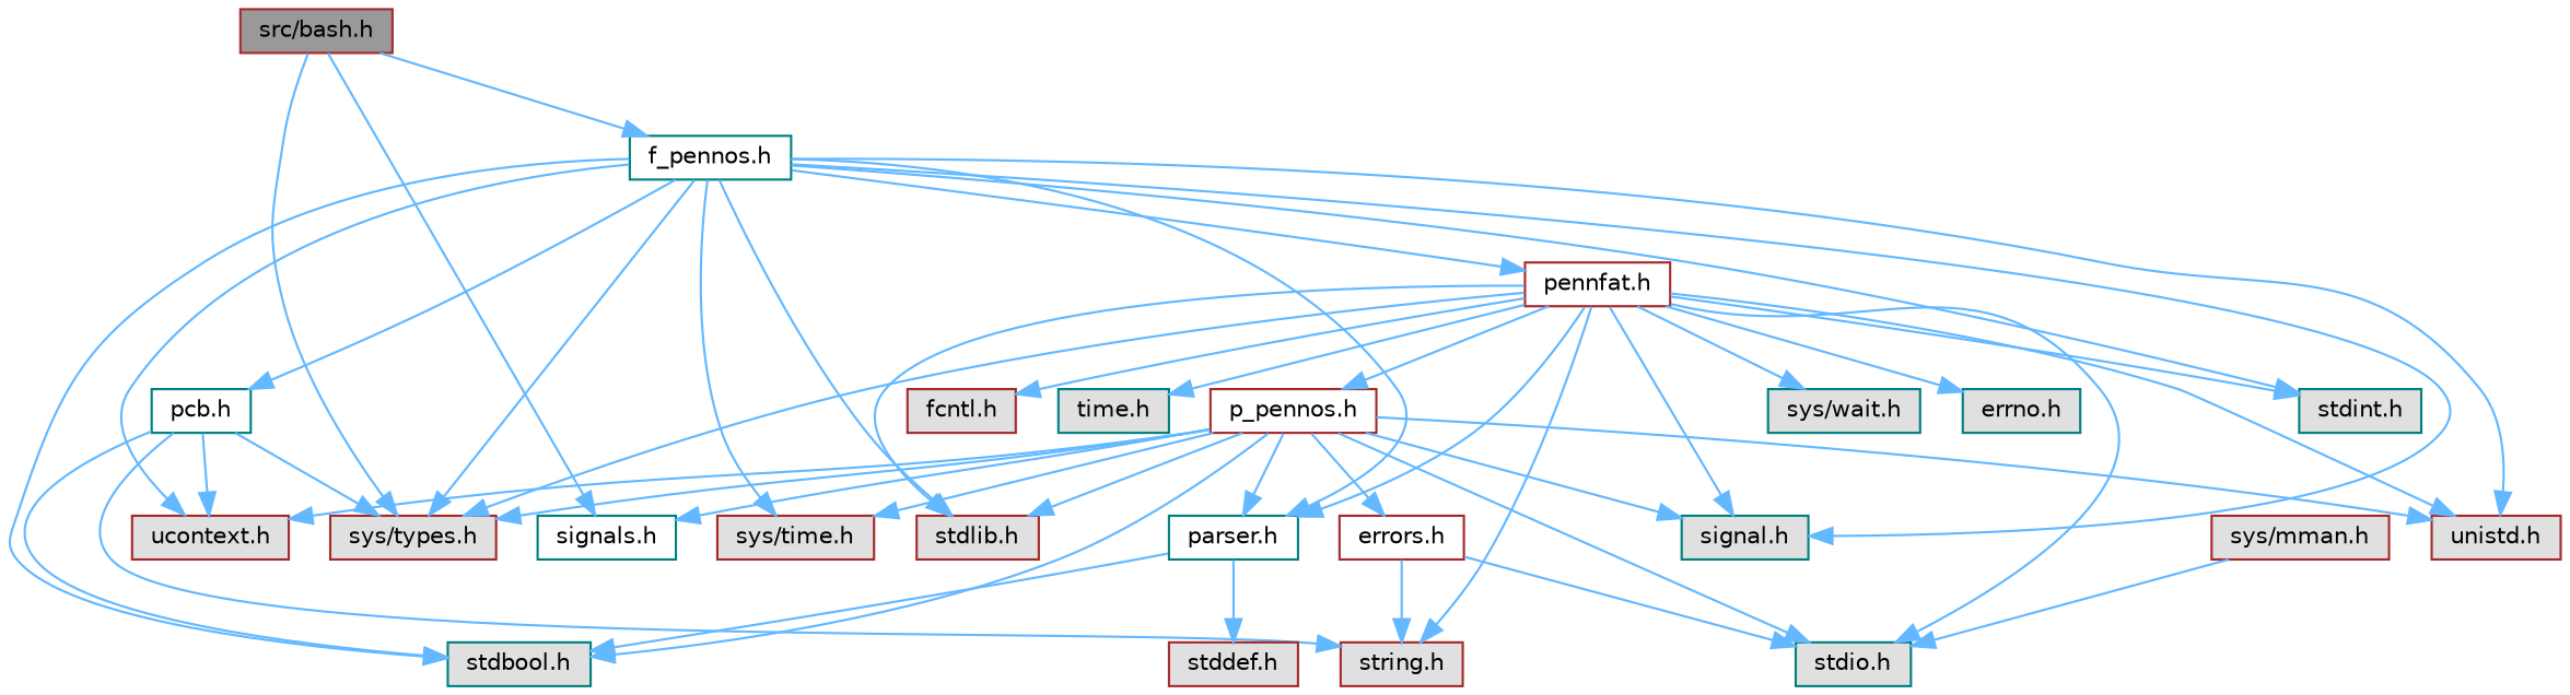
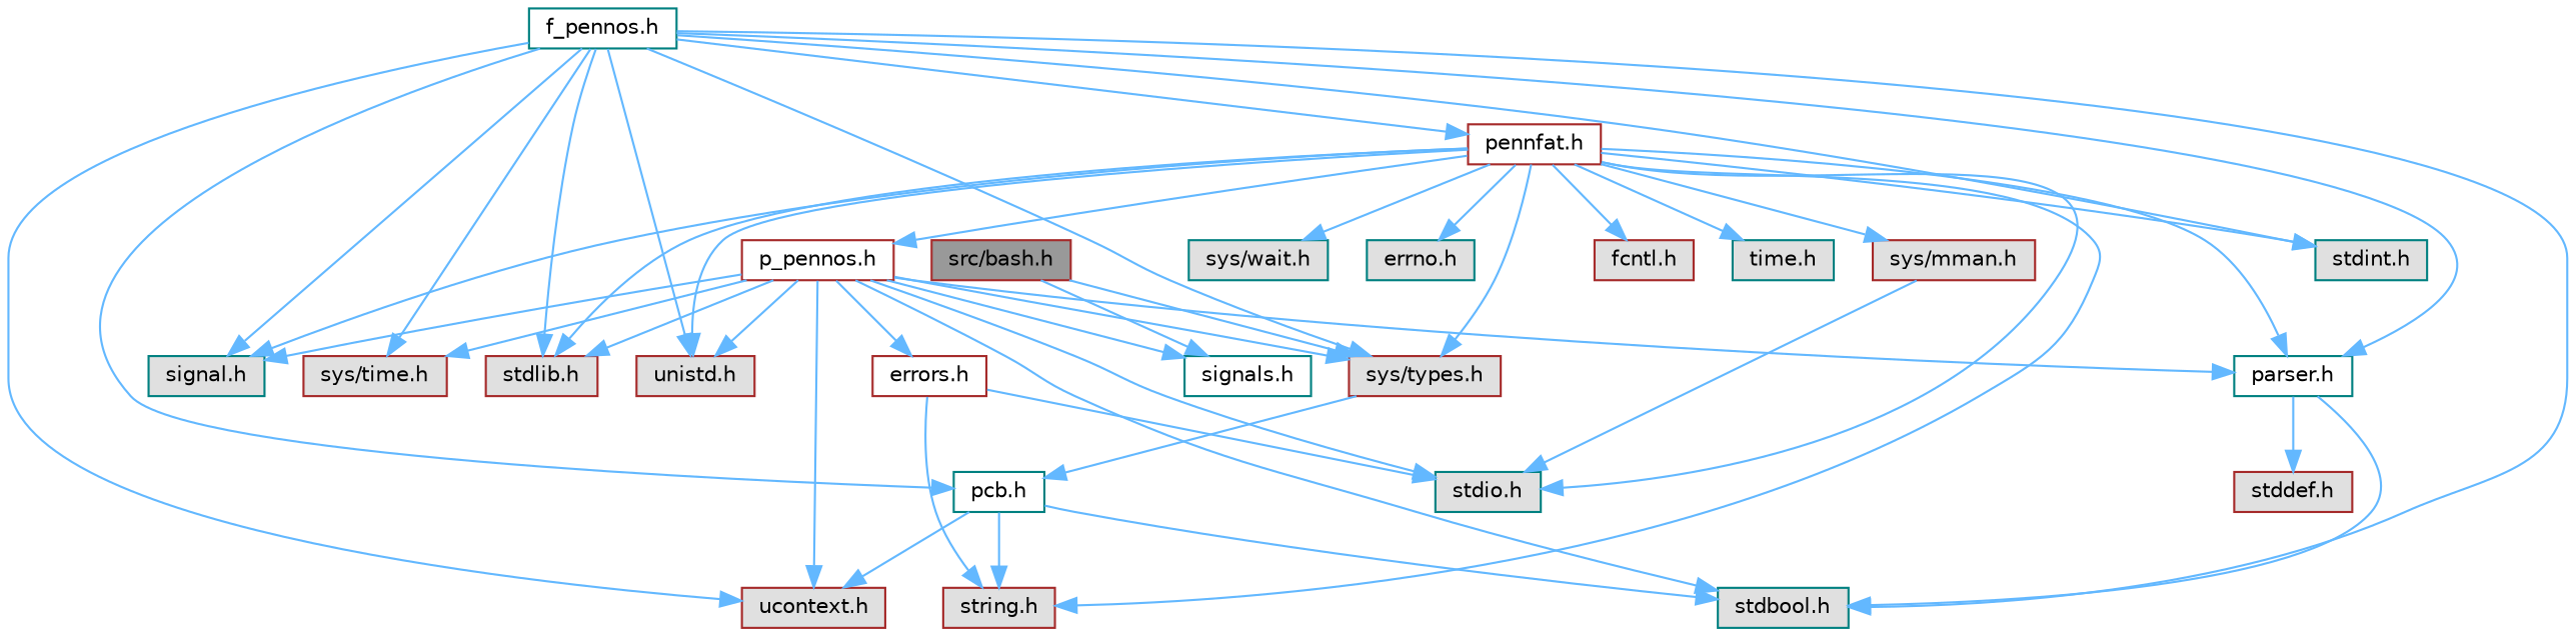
  digraph {
    node [color=brown fillcolor="#E0E0E0" fontname=Helvetica fontsize=10 shape=box style=filled]
    edge [color=steelblue1 fontname=Helvetica fontsize=10 labelfontname=Helvetica labelfontsize=10 style=solid]
    n1 [fillcolor=grey60 fontcolor=black height=0.2 label="src/bash.h" width=0.4]
    n2 [height=0.2 label="sys/types.h" width=0.4]
    n3 [color=teal fillcolor=white height=0.2 label="signals.h" width=0.4]
    n4 [color=teal fillcolor=white height=0.2 label="f_pennos.h" width=0.4]
    n5 [color=teal height=0.2 label="signal.h" width=0.4]
    n6 [height=0.2 label="stdlib.h" width=0.4]
    n7 [height=0.2 label="sys/time.h" width=0.4]
    n8 [height=0.2 label="ucontext.h" width=0.4]
    n9 [height=0.2 label="unistd.h" width=0.4]
    n10 [color=teal height=0.2 label="stdbool.h" width=0.4]
    n11 [color=teal height=0.2 label="stdint.h" width=0.4]
    n12 [color=teal fillcolor=white height=0.2 label="pcb.h" width=0.4]
    n13 [color=teal fillcolor=white height=0.2 label="parser.h" width=0.4]
    n14 [fillcolor=white height=0.2 label="pennfat.h" width=0.4]
    n15 [color=teal height=0.2 label="stdio.h" width=0.4]
    n16 [height=0.2 label="string.h" width=0.4]
    n17 [height=0.2 label="stddef.h" width=0.4]
    n18 [color=teal height=0.2 label="sys/wait.h" width=0.4]
    n19 [color=teal height=0.2 label="errno.h" width=0.4]
    n20 [height=0.2 label="fcntl.h" width=0.4]
    n21 [height=0.2 label="sys/mman.h" width=0.4]
    n22 [color=teal height=0.2 label="time.h" width=0.4]
    n23 [fillcolor=white height=0.2 label="p_pennos.h" width=0.4]
    n24 [fillcolor=white height=0.2 label="errors.h" width=0.4]
    n1 -> n2
    n1 -> n3
-   n1 -> n4
    n4 -> n2
    n4 -> n5
    n4 -> n6
    n4 -> n7
    n4 -> n8
    n4 -> n9
    n4 -> n10
    n4 -> n11
    n4 -> n12
    n4 -> n13
    n4 -> n14
-   n12 -> n2
+   n2 -> n12
    n12 -> n8
    n12 -> n10
    n12 -> n16
    n13 -> n10
    n13 -> n17
    n14 -> n2
    n14 -> n5
    n14 -> n6
    n14 -> n9
    n14 -> n11
    n14 -> n13
    n14 -> n15
    n14 -> n16
    n14 -> n18
    n14 -> n19
    n14 -> n20
+   n14 -> n21
    n14 -> n22
    n14 -> n23
    n21 -> n15
    n23 -> n2
    n23 -> n3
    n23 -> n5
    n23 -> n6
    n23 -> n7
    n23 -> n8
    n23 -> n9
    n23 -> n10
    n23 -> n13
    n23 -> n15
    n23 -> n24
    n24 -> n15
    n24 -> n16
  }
